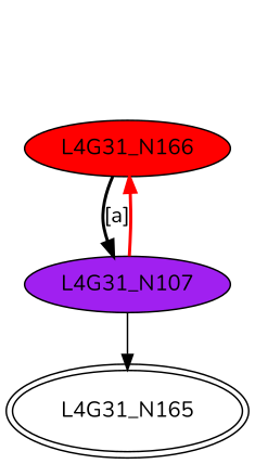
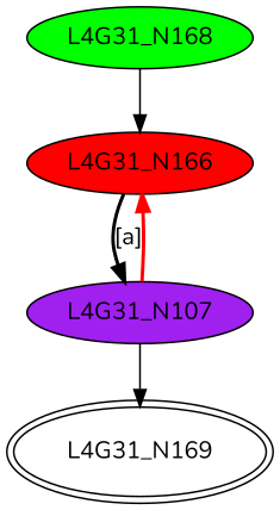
  digraph {
    fontname=Nunito
    node [fontname=Nunito style=filled]
    edge [fontname=Nunito]
    L4G31_N166 [fillcolor=red]
    n2 [fillcolor=purple label=L4G31_N107]
-   L4G31_N169 [peripheries=2 label=L4G31_N165 style=""]
+   L4G31_N169 [peripheries=2 style=""]
+   L4G31_N168 [fillcolor=green]
    L4G31_N166 -> n2 [label="[a]" style=bold]
    n2 -> L4G31_N166 [color=red style=bold]
    n2 -> L4G31_N169
+   L4G31_N168 -> L4G31_N166
  }
